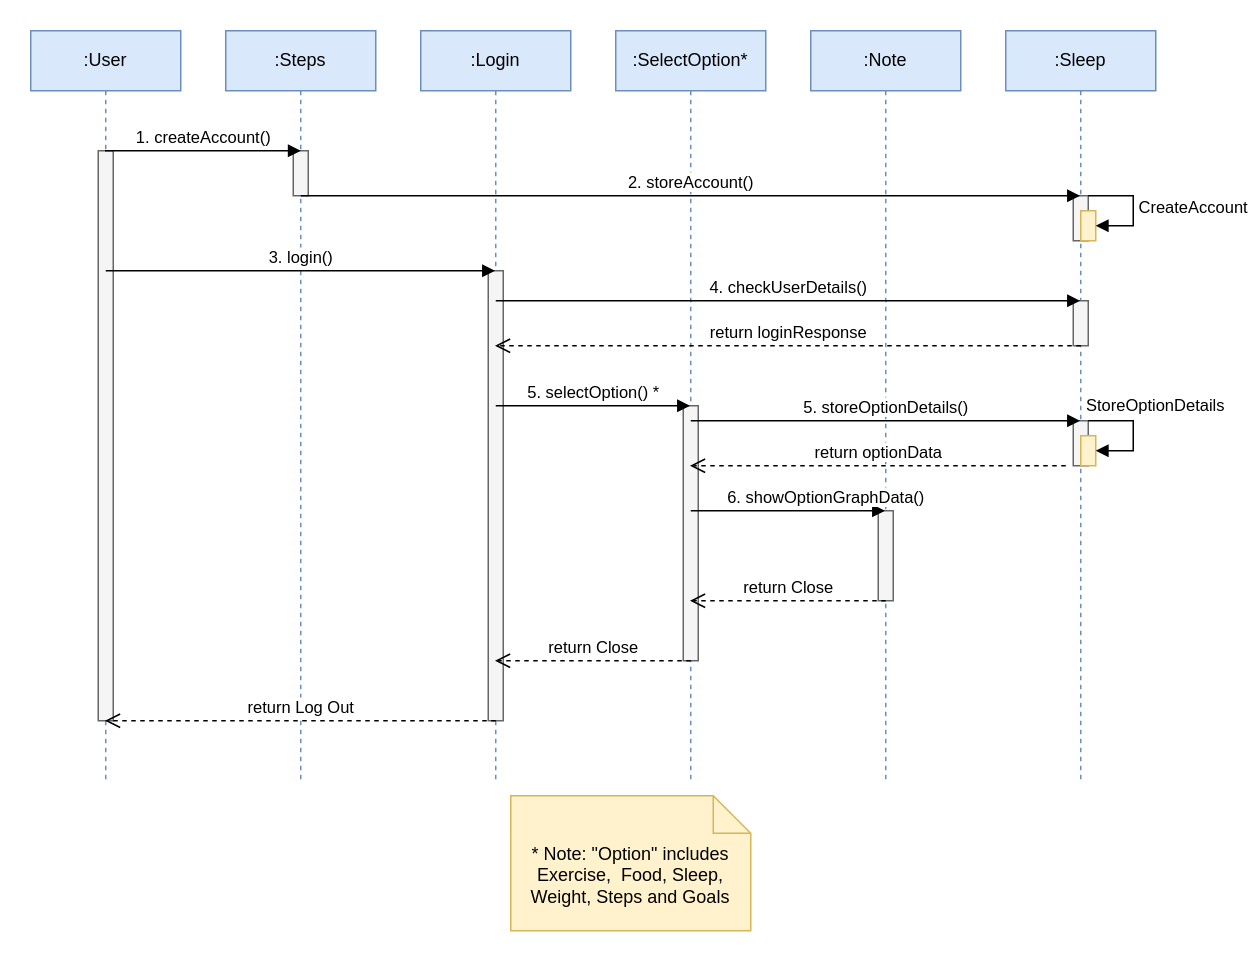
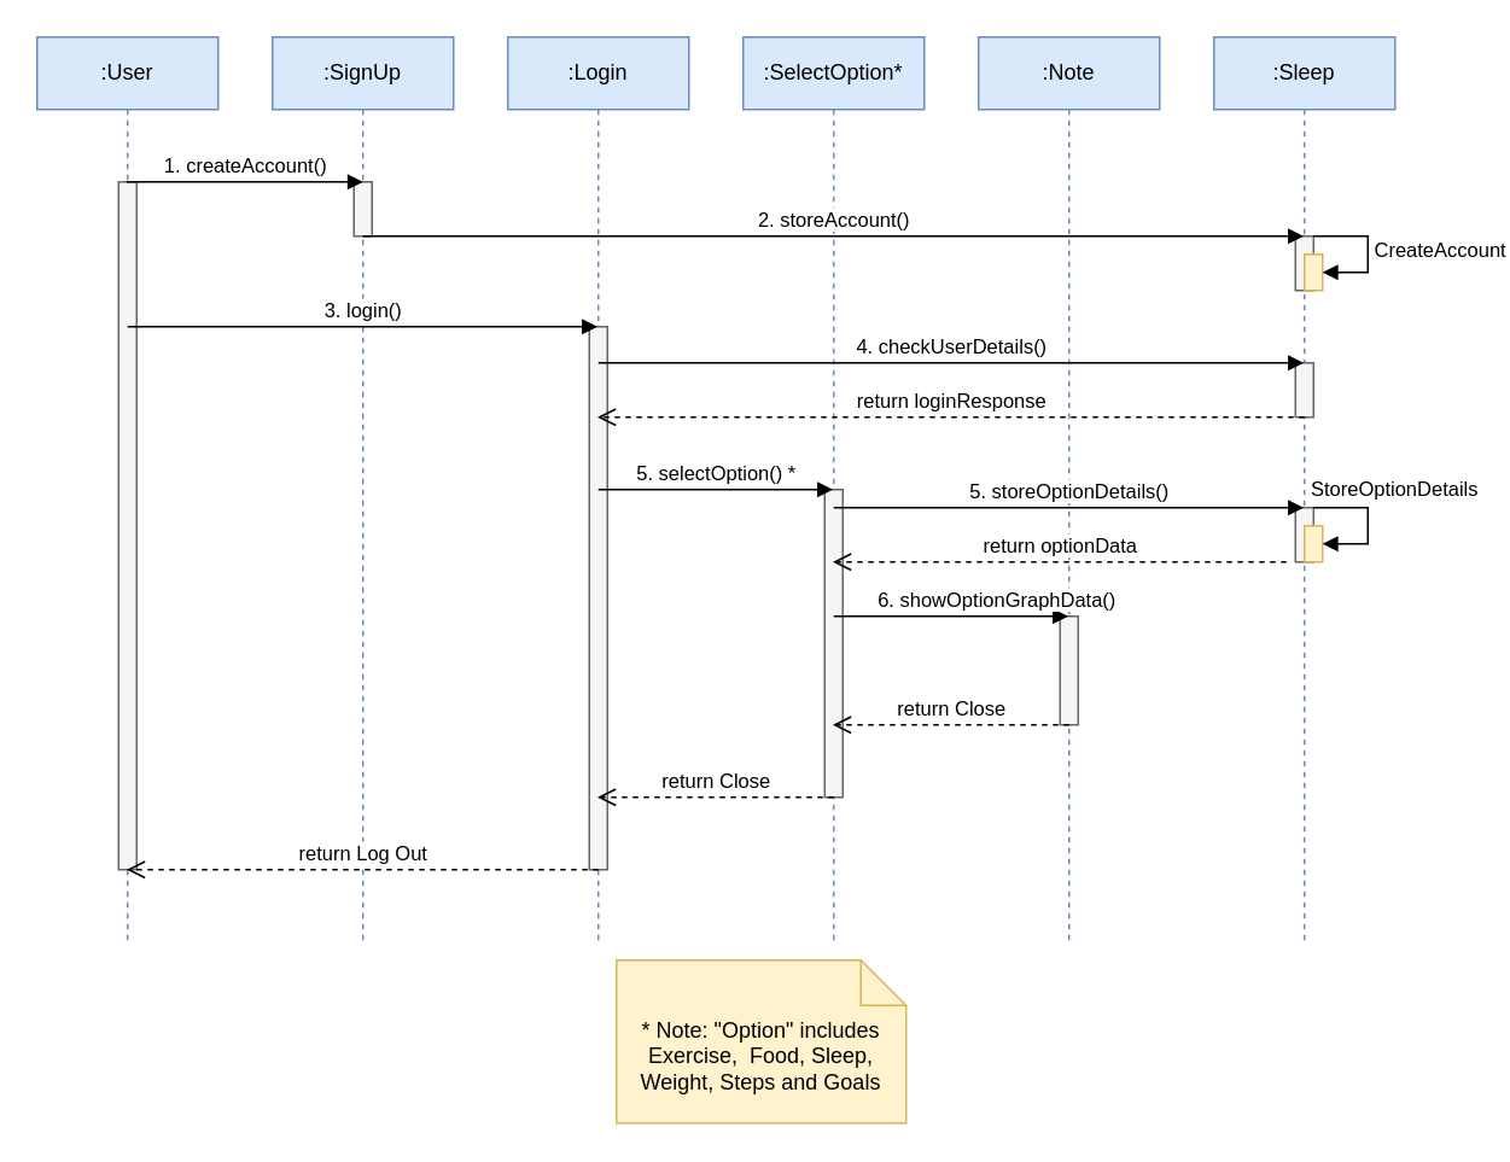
  <mxCell id="0" />
  <mxCell id="1" parent="0" />
  <mxCell id="2" value=":User" style="shape=umlLifeline;perimeter=lifelinePerimeter;whiteSpace=wrap;html=1;container=1;dropTarget=0;collapsible=0;recursiveResize=0;outlineConnect=0;portConstraint=eastwest;newEdgeStyle={&quot;edgeStyle&quot;:&quot;elbowEdgeStyle&quot;,&quot;elbow&quot;:&quot;vertical&quot;,&quot;curved&quot;:0,&quot;rounded&quot;:0};fillColor=#dae8fc;strokeColor=#6c8ebf;" vertex="1" parent="1"><mxGeometry x="20" y="20" width="100" height="500" as="geometry" /></mxCell>
  <mxCell id="3" value="" style="html=1;points=[];perimeter=orthogonalPerimeter;outlineConnect=0;targetShapes=umlLifeline;portConstraint=eastwest;newEdgeStyle={&quot;edgeStyle&quot;:&quot;elbowEdgeStyle&quot;,&quot;elbow&quot;:&quot;vertical&quot;,&quot;curved&quot;:0,&quot;rounded&quot;:0};fillColor=#f5f5f5;strokeColor=#666666;fontColor=#333333;" vertex="1" parent="2"><mxGeometry x="45" y="80" width="10" height="380" as="geometry" /></mxCell>
  <mxCell id="4" value=":Login" style="shape=umlLifeline;perimeter=lifelinePerimeter;whiteSpace=wrap;html=1;container=1;dropTarget=0;collapsible=0;recursiveResize=0;outlineConnect=0;portConstraint=eastwest;newEdgeStyle={&quot;edgeStyle&quot;:&quot;elbowEdgeStyle&quot;,&quot;elbow&quot;:&quot;vertical&quot;,&quot;curved&quot;:0,&quot;rounded&quot;:0};fillColor=#dae8fc;strokeColor=#6c8ebf;" vertex="1" parent="1"><mxGeometry x="280" y="20" width="100" height="500" as="geometry" /></mxCell>
  <mxCell id="5" value="" style="html=1;points=[];perimeter=orthogonalPerimeter;outlineConnect=0;targetShapes=umlLifeline;portConstraint=eastwest;newEdgeStyle={&quot;edgeStyle&quot;:&quot;elbowEdgeStyle&quot;,&quot;elbow&quot;:&quot;vertical&quot;,&quot;curved&quot;:0,&quot;rounded&quot;:0};fillColor=#f5f5f5;fontColor=#333333;strokeColor=#666666;" vertex="1" parent="4"><mxGeometry x="45" y="160" width="10" height="300" as="geometry" /></mxCell>
  <mxCell id="6" value=":Sleep" style="shape=umlLifeline;perimeter=lifelinePerimeter;whiteSpace=wrap;html=1;container=1;dropTarget=0;collapsible=0;recursiveResize=0;outlineConnect=0;portConstraint=eastwest;newEdgeStyle={&quot;edgeStyle&quot;:&quot;elbowEdgeStyle&quot;,&quot;elbow&quot;:&quot;vertical&quot;,&quot;curved&quot;:0,&quot;rounded&quot;:0};fillColor=#dae8fc;strokeColor=#6c8ebf;" vertex="1" parent="1"><mxGeometry x="670" y="20" width="100" height="500" as="geometry" /></mxCell>
  <mxCell id="7" value="" style="html=1;points=[];perimeter=orthogonalPerimeter;outlineConnect=0;targetShapes=umlLifeline;portConstraint=eastwest;newEdgeStyle={&quot;edgeStyle&quot;:&quot;elbowEdgeStyle&quot;,&quot;elbow&quot;:&quot;vertical&quot;,&quot;curved&quot;:0,&quot;rounded&quot;:0};fillColor=#f5f5f5;fontColor=#333333;strokeColor=#666666;" vertex="1" parent="6"><mxGeometry x="45" y="110" width="10" height="30" as="geometry" /></mxCell>
  <mxCell id="8" value="" style="html=1;points=[];perimeter=orthogonalPerimeter;outlineConnect=0;targetShapes=umlLifeline;portConstraint=eastwest;newEdgeStyle={&quot;edgeStyle&quot;:&quot;elbowEdgeStyle&quot;,&quot;elbow&quot;:&quot;vertical&quot;,&quot;curved&quot;:0,&quot;rounded&quot;:0};fillColor=#fff2cc;strokeColor=#d6b656;" vertex="1" parent="6"><mxGeometry x="50" y="120" width="10" height="20" as="geometry" /></mxCell>
  <mxCell id="9" value="" style="html=1;points=[];perimeter=orthogonalPerimeter;outlineConnect=0;targetShapes=umlLifeline;portConstraint=eastwest;newEdgeStyle={&quot;edgeStyle&quot;:&quot;elbowEdgeStyle&quot;,&quot;elbow&quot;:&quot;vertical&quot;,&quot;curved&quot;:0,&quot;rounded&quot;:0};fillColor=#f5f5f5;fontColor=#333333;strokeColor=#666666;" vertex="1" parent="6"><mxGeometry x="45" y="180" width="10" height="30" as="geometry" /></mxCell>
  <mxCell id="10" value="" style="html=1;points=[];perimeter=orthogonalPerimeter;outlineConnect=0;targetShapes=umlLifeline;portConstraint=eastwest;newEdgeStyle={&quot;edgeStyle&quot;:&quot;elbowEdgeStyle&quot;,&quot;elbow&quot;:&quot;vertical&quot;,&quot;curved&quot;:0,&quot;rounded&quot;:0};fillColor=#f5f5f5;fontColor=#333333;strokeColor=#666666;" vertex="1" parent="6"><mxGeometry x="45" y="260" width="10" height="30" as="geometry" /></mxCell>
  <mxCell id="11" value=":SelectOption*" style="shape=umlLifeline;perimeter=lifelinePerimeter;whiteSpace=wrap;html=1;container=1;dropTarget=0;collapsible=0;recursiveResize=0;outlineConnect=0;portConstraint=eastwest;newEdgeStyle={&quot;edgeStyle&quot;:&quot;elbowEdgeStyle&quot;,&quot;elbow&quot;:&quot;vertical&quot;,&quot;curved&quot;:0,&quot;rounded&quot;:0};fillColor=#dae8fc;strokeColor=#6c8ebf;" vertex="1" parent="1"><mxGeometry x="410" y="20" width="100" height="500" as="geometry" /></mxCell>
  <mxCell id="12" value="" style="html=1;points=[];perimeter=orthogonalPerimeter;outlineConnect=0;targetShapes=umlLifeline;portConstraint=eastwest;newEdgeStyle={&quot;edgeStyle&quot;:&quot;elbowEdgeStyle&quot;,&quot;elbow&quot;:&quot;vertical&quot;,&quot;curved&quot;:0,&quot;rounded&quot;:0};fillColor=#f5f5f5;fontColor=#333333;strokeColor=#666666;" vertex="1" parent="11"><mxGeometry x="45" y="250" width="10" height="170" as="geometry" /></mxCell>
- <mxCell id="13" value=":Steps" style="shape=umlLifeline;perimeter=lifelinePerimeter;whiteSpace=wrap;html=1;container=1;dropTarget=0;collapsible=0;recursiveResize=0;outlineConnect=0;portConstraint=eastwest;newEdgeStyle={&quot;edgeStyle&quot;:&quot;elbowEdgeStyle&quot;,&quot;elbow&quot;:&quot;vertical&quot;,&quot;curved&quot;:0,&quot;rounded&quot;:0};fillColor=#dae8fc;strokeColor=#6c8ebf;" vertex="1" parent="1"><mxGeometry x="150" y="20" width="100" height="500" as="geometry" /></mxCell>
+ <mxCell id="13" value=":SignUp" style="shape=umlLifeline;perimeter=lifelinePerimeter;whiteSpace=wrap;html=1;container=1;dropTarget=0;collapsible=0;recursiveResize=0;outlineConnect=0;portConstraint=eastwest;newEdgeStyle={&quot;edgeStyle&quot;:&quot;elbowEdgeStyle&quot;,&quot;elbow&quot;:&quot;vertical&quot;,&quot;curved&quot;:0,&quot;rounded&quot;:0};fillColor=#dae8fc;strokeColor=#6c8ebf;" vertex="1" parent="1"><mxGeometry x="150" y="20" width="100" height="500" as="geometry" /></mxCell>
  <mxCell id="14" value="" style="html=1;points=[];perimeter=orthogonalPerimeter;outlineConnect=0;targetShapes=umlLifeline;portConstraint=eastwest;newEdgeStyle={&quot;edgeStyle&quot;:&quot;elbowEdgeStyle&quot;,&quot;elbow&quot;:&quot;vertical&quot;,&quot;curved&quot;:0,&quot;rounded&quot;:0};fillColor=#f5f5f5;fontColor=#333333;strokeColor=#666666;" vertex="1" parent="13"><mxGeometry x="45" y="80" width="10" height="30" as="geometry" /></mxCell>
  <mxCell id="15" value="1. createAccount()" style="html=1;verticalAlign=bottom;endArrow=block;edgeStyle=elbowEdgeStyle;elbow=vertical;curved=0;rounded=0;" edge="1" parent="1" source="2"><mxGeometry width="80" relative="1" as="geometry"><mxPoint x="180" y="380" as="sourcePoint" /><mxPoint x="200" y="100" as="targetPoint" /><Array as="points"><mxPoint x="130" y="100" /></Array></mxGeometry></mxCell>
  <mxCell id="16" value=":Note" style="shape=umlLifeline;perimeter=lifelinePerimeter;whiteSpace=wrap;html=1;container=1;dropTarget=0;collapsible=0;recursiveResize=0;outlineConnect=0;portConstraint=eastwest;newEdgeStyle={&quot;edgeStyle&quot;:&quot;elbowEdgeStyle&quot;,&quot;elbow&quot;:&quot;vertical&quot;,&quot;curved&quot;:0,&quot;rounded&quot;:0};fillColor=#dae8fc;strokeColor=#6c8ebf;" vertex="1" parent="1"><mxGeometry x="540" y="20" width="100" height="500" as="geometry" /></mxCell>
  <mxCell id="17" value="" style="html=1;points=[];perimeter=orthogonalPerimeter;outlineConnect=0;targetShapes=umlLifeline;portConstraint=eastwest;newEdgeStyle={&quot;edgeStyle&quot;:&quot;elbowEdgeStyle&quot;,&quot;elbow&quot;:&quot;vertical&quot;,&quot;curved&quot;:0,&quot;rounded&quot;:0};fillColor=#f5f5f5;fontColor=#333333;strokeColor=#666666;" vertex="1" parent="16"><mxGeometry x="45" y="320" width="10" height="60" as="geometry" /></mxCell>
  <mxCell id="18" value="2. storeAccount()" style="html=1;verticalAlign=bottom;endArrow=block;edgeStyle=elbowEdgeStyle;elbow=vertical;curved=0;rounded=0;" edge="1" parent="1" target="6"><mxGeometry width="80" relative="1" as="geometry"><mxPoint x="200" y="130" as="sourcePoint" /><mxPoint x="280" y="130" as="targetPoint" /></mxGeometry></mxCell>
  <mxCell id="19" value="3. login()" style="html=1;verticalAlign=bottom;endArrow=block;edgeStyle=elbowEdgeStyle;elbow=vertical;curved=0;rounded=0;" edge="1" parent="1" target="4"><mxGeometry width="80" relative="1" as="geometry"><mxPoint x="70" y="180" as="sourcePoint" /><mxPoint x="150" y="180" as="targetPoint" /></mxGeometry></mxCell>
  <mxCell id="20" value="CreateAccount" style="html=1;align=left;spacingLeft=2;endArrow=block;rounded=0;edgeStyle=orthogonalEdgeStyle;curved=0;rounded=0;verticalAlign=middle;horizontal=1;" edge="1" target="8" parent="1"><mxGeometry relative="1" as="geometry"><mxPoint x="725" y="130" as="sourcePoint" /><Array as="points"><mxPoint x="755" y="130" /><mxPoint x="755" y="150" /></Array></mxGeometry></mxCell>
  <mxCell id="21" value="4. checkUserDetails()" style="html=1;verticalAlign=bottom;endArrow=block;edgeStyle=elbowEdgeStyle;elbow=vertical;curved=0;rounded=0;" edge="1" parent="1" target="6"><mxGeometry width="80" relative="1" as="geometry"><mxPoint x="330" y="200" as="sourcePoint" /><mxPoint x="410" y="200" as="targetPoint" /></mxGeometry></mxCell>
  <mxCell id="22" value="return loginResponse" style="html=1;verticalAlign=bottom;endArrow=open;dashed=1;endSize=8;edgeStyle=elbowEdgeStyle;elbow=vertical;curved=0;rounded=0;" edge="1" parent="1" target="4"><mxGeometry relative="1" as="geometry"><mxPoint x="720" y="230" as="sourcePoint" /><mxPoint x="640" y="230" as="targetPoint" /></mxGeometry></mxCell>
  <mxCell id="23" value="5. selectOption() *" style="html=1;verticalAlign=bottom;endArrow=block;edgeStyle=elbowEdgeStyle;elbow=vertical;curved=0;rounded=0;" edge="1" parent="1" target="11"><mxGeometry width="80" relative="1" as="geometry"><mxPoint x="330" y="270" as="sourcePoint" /><mxPoint x="410" y="270" as="targetPoint" /></mxGeometry></mxCell>
  <mxCell id="24" value="5. storeOptionDetails()" style="html=1;verticalAlign=bottom;endArrow=block;edgeStyle=elbowEdgeStyle;elbow=vertical;curved=0;rounded=0;" edge="1" parent="1" target="6"><mxGeometry width="80" relative="1" as="geometry"><mxPoint x="460" y="280" as="sourcePoint" /><mxPoint x="540" y="280" as="targetPoint" /></mxGeometry></mxCell>
  <mxCell id="25" value="" style="html=1;points=[];perimeter=orthogonalPerimeter;outlineConnect=0;targetShapes=umlLifeline;portConstraint=eastwest;newEdgeStyle={&quot;edgeStyle&quot;:&quot;elbowEdgeStyle&quot;,&quot;elbow&quot;:&quot;vertical&quot;,&quot;curved&quot;:0,&quot;rounded&quot;:0};fillColor=#fff2cc;strokeColor=#d6b656;" vertex="1" parent="1"><mxGeometry x="720" y="290" width="10" height="20" as="geometry" /></mxCell>
  <mxCell id="26" value="StoreOptionDetails" style="html=1;align=left;spacingLeft=2;endArrow=block;rounded=0;edgeStyle=orthogonalEdgeStyle;curved=0;rounded=0;" edge="1" target="25" parent="1"><mxGeometry x="-1" y="11" relative="1" as="geometry"><mxPoint x="725" y="280" as="sourcePoint" /><Array as="points"><mxPoint x="755" y="280" /><mxPoint x="755" y="300" /></Array><mxPoint x="-5" y="1" as="offset" /></mxGeometry></mxCell>
  <mxCell id="27" value="return optionData" style="html=1;verticalAlign=bottom;endArrow=open;dashed=1;endSize=8;edgeStyle=elbowEdgeStyle;elbow=vertical;curved=0;rounded=0;" edge="1" parent="1" target="11"><mxGeometry relative="1" as="geometry"><mxPoint x="710" y="310" as="sourcePoint" /><mxPoint x="630" y="310" as="targetPoint" /></mxGeometry></mxCell>
  <mxCell id="28" value="6. showOptionGraphData()" style="html=1;verticalAlign=bottom;endArrow=block;edgeStyle=elbowEdgeStyle;elbow=vertical;curved=0;rounded=0;" edge="1" parent="1" target="16"><mxGeometry x="0.39" width="80" relative="1" as="geometry"><mxPoint x="460" y="340" as="sourcePoint" /><mxPoint x="540" y="340" as="targetPoint" /><mxPoint as="offset" /></mxGeometry></mxCell>
  <mxCell id="29" value="return Close" style="html=1;verticalAlign=bottom;endArrow=open;dashed=1;endSize=8;edgeStyle=elbowEdgeStyle;elbow=vertical;curved=0;rounded=0;" edge="1" parent="1" target="11"><mxGeometry relative="1" as="geometry"><mxPoint x="590" y="400" as="sourcePoint" /><mxPoint x="510" y="400" as="targetPoint" /></mxGeometry></mxCell>
  <mxCell id="30" value="return Close" style="html=1;verticalAlign=bottom;endArrow=open;dashed=1;endSize=8;edgeStyle=elbowEdgeStyle;elbow=vertical;curved=0;rounded=0;" edge="1" parent="1" target="4"><mxGeometry relative="1" as="geometry"><mxPoint x="460" y="440" as="sourcePoint" /><mxPoint x="380" y="440" as="targetPoint" /></mxGeometry></mxCell>
  <mxCell id="31" value="return Log Out" style="html=1;verticalAlign=bottom;endArrow=open;dashed=1;endSize=8;edgeStyle=elbowEdgeStyle;elbow=vertical;curved=0;rounded=0;" edge="1" parent="1" target="2"><mxGeometry relative="1" as="geometry"><mxPoint x="330" y="480" as="sourcePoint" /><mxPoint x="250" y="480" as="targetPoint" /></mxGeometry></mxCell>
  <mxCell id="32" value="* Note: &quot;Option&quot; includes Exercise,&amp;nbsp; Food, Sleep, Weight, Steps and Goals" style="shape=note2;boundedLbl=1;whiteSpace=wrap;html=1;size=25;verticalAlign=top;align=center;fillColor=#fff2cc;strokeColor=#d6b656;" vertex="1" parent="1"><mxGeometry x="340" y="530" width="160" height="90" as="geometry" /></mxCell>
